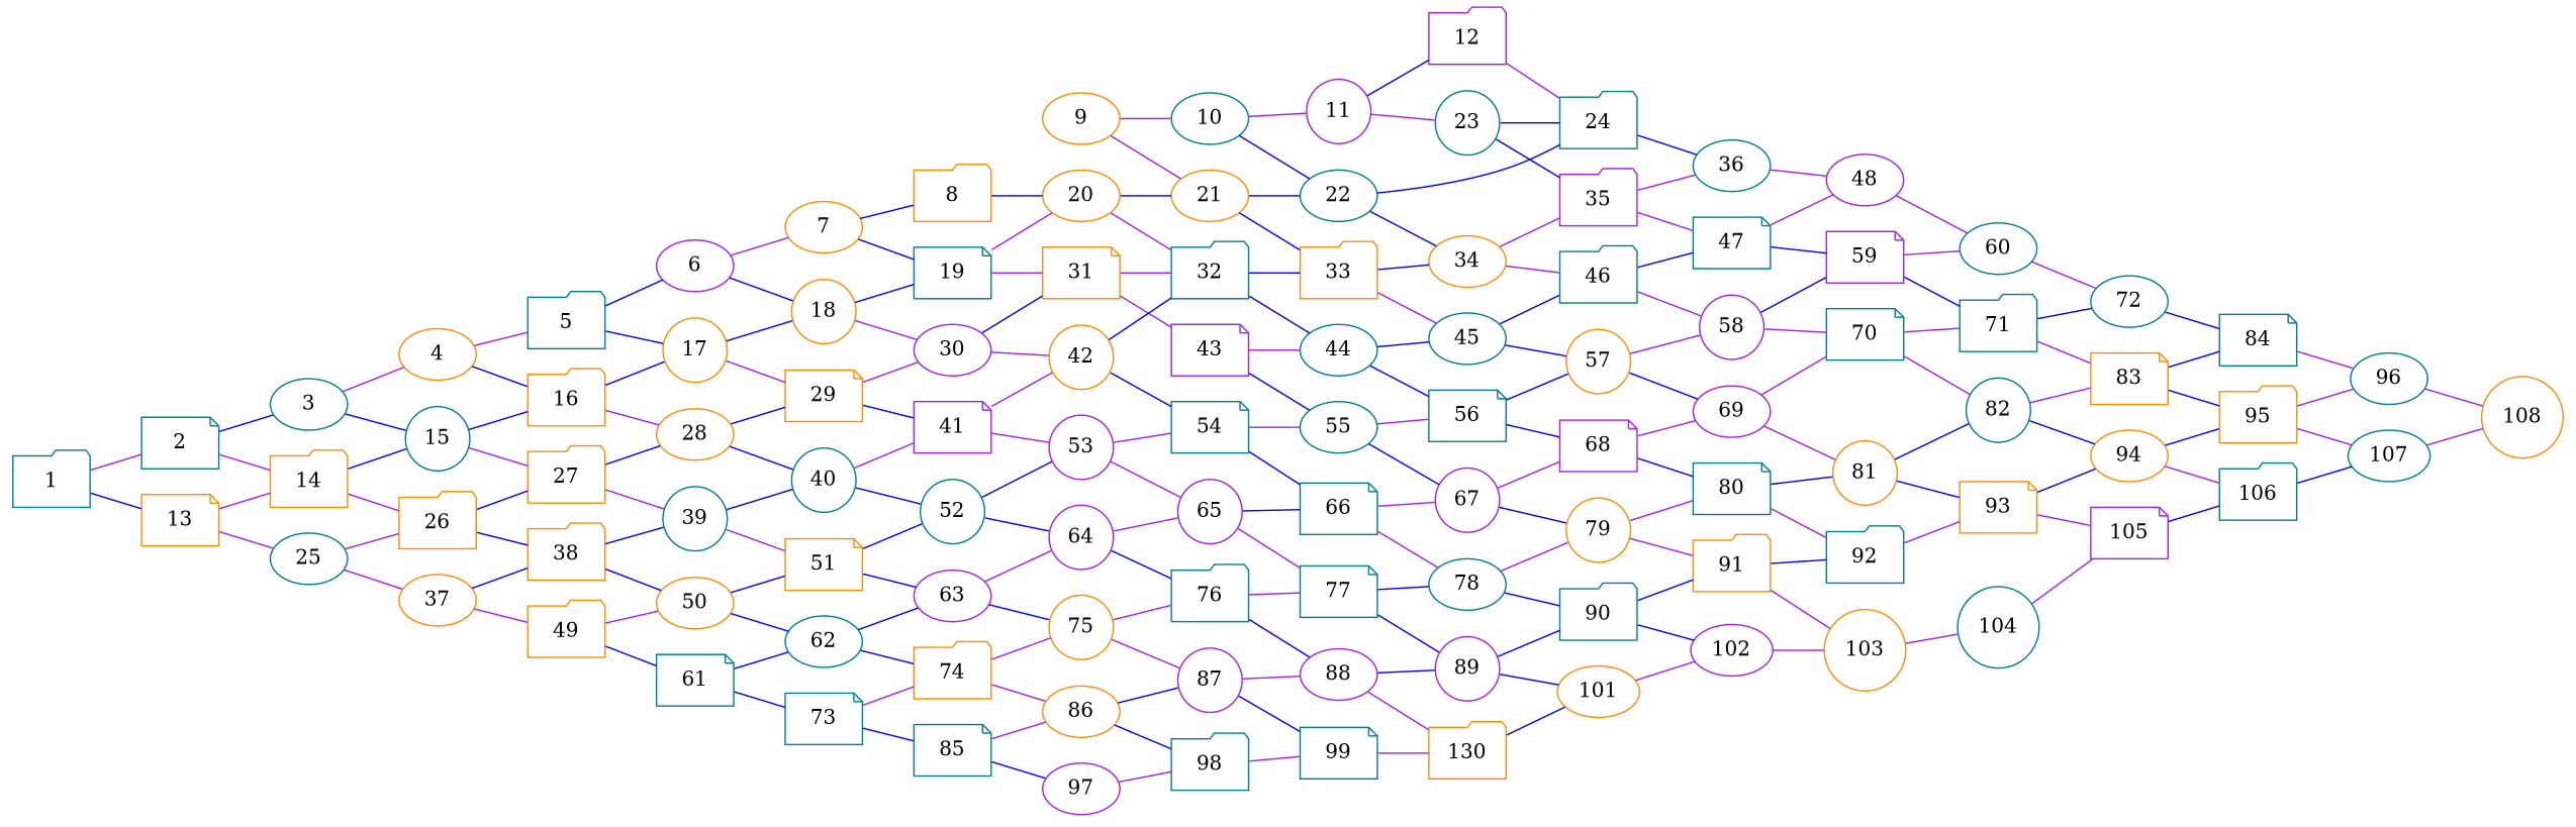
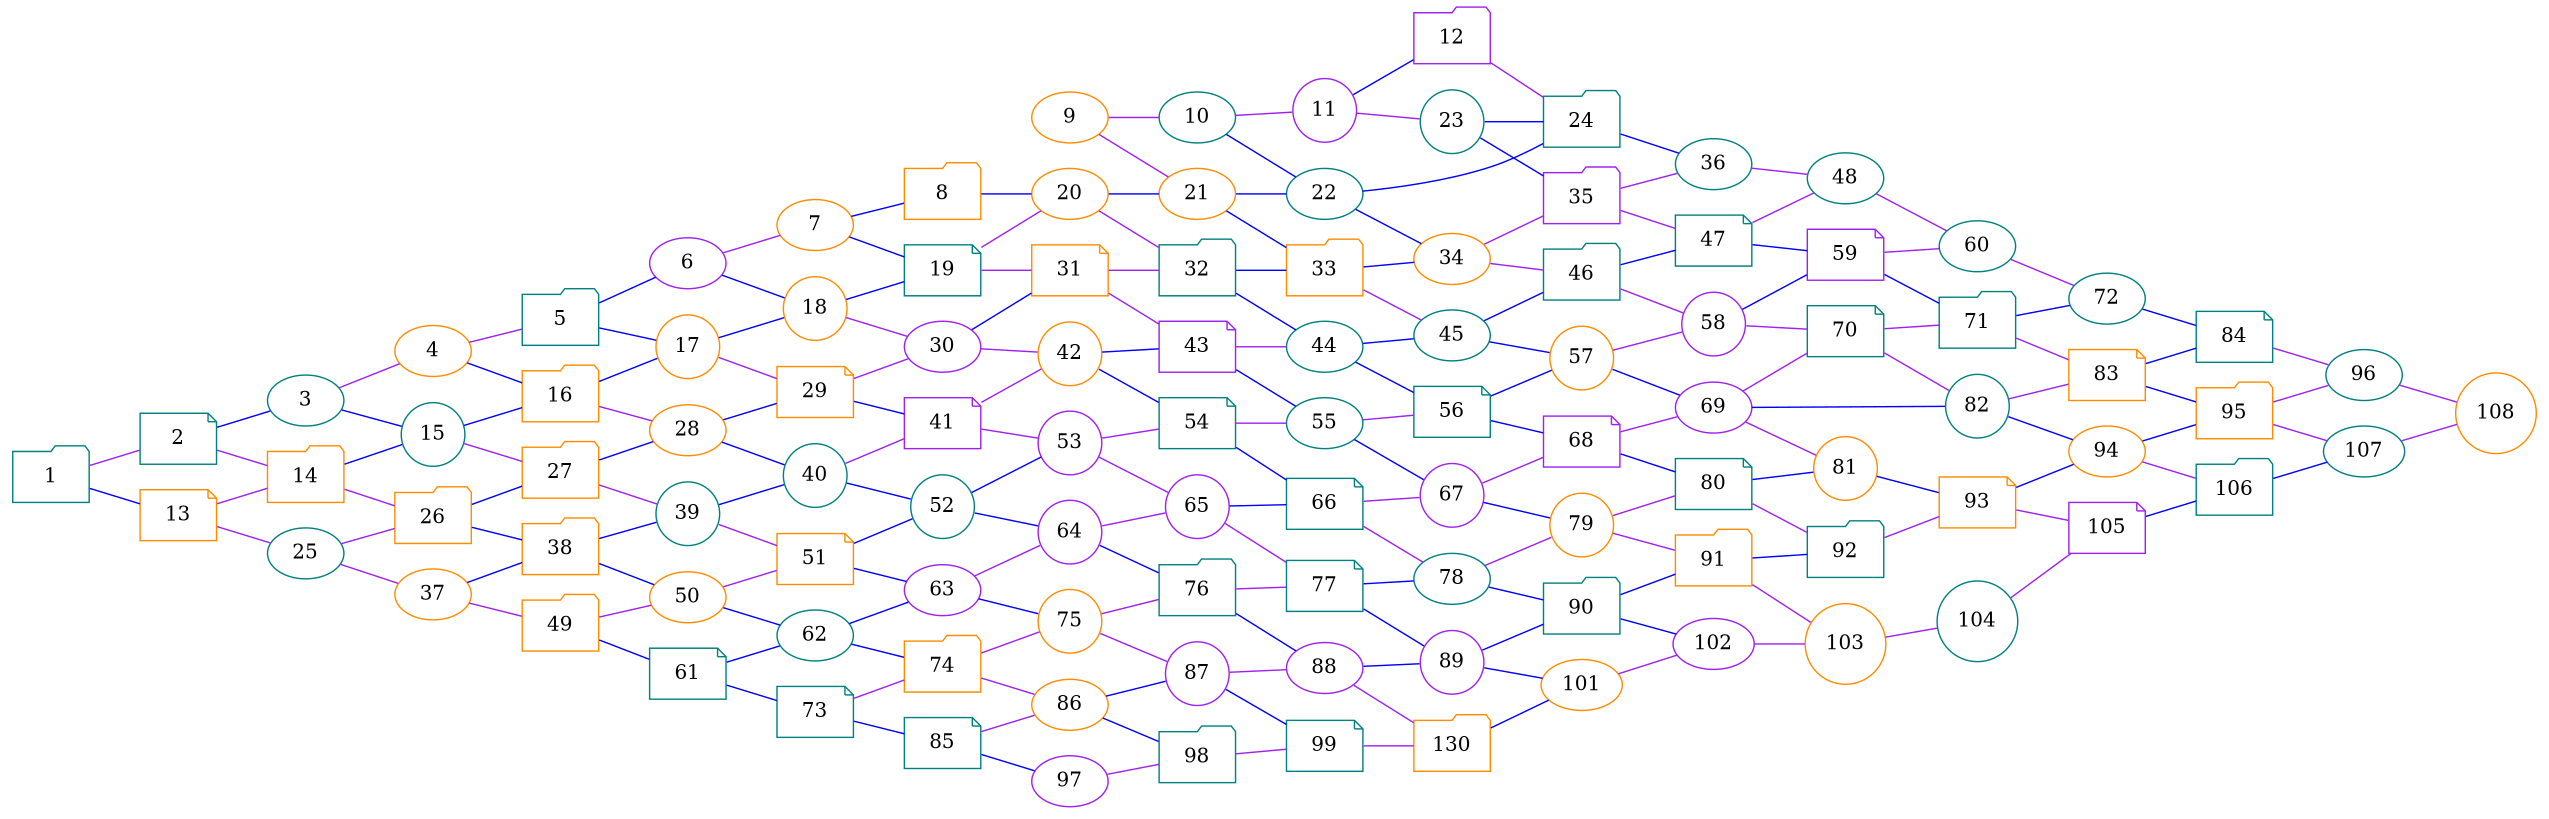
  graph {
    rankdir=LR
    node [color=teal shape=ellipse]
    edge [color=blue]
    1 [shape=folder]
    2 [shape=note]
    13 [color=darkorange shape=note]
    3
    14 [color=darkorange shape=folder]
    25
    4 [color=darkorange]
    15 [shape=circle]
    26 [color=darkorange shape=folder]
    5 [shape=folder]
    16 [color=darkorange shape=folder]
    27 [color=darkorange shape=folder]
    6 [color=purple]
    17 [color=darkorange shape=circle]
    28 [color=darkorange]
    7 [color=darkorange]
    18 [color=darkorange shape=circle]
    29 [color=darkorange shape=note]
    8 [color=darkorange shape=folder]
    19 [shape=note]
    30 [color=purple]
    20 [color=darkorange]
    31 [color=darkorange shape=note]
    9 [color=darkorange]
    10
    21 [color=darkorange]
    32 [shape=folder]
    11 [color=purple shape=circle]
    22
    33 [color=darkorange shape=folder]
    12 [color=purple shape=folder]
    23 [shape=circle]
    24 [shape=folder]
    34 [color=darkorange]
    35 [color=purple shape=folder]
    36
    37 [color=darkorange]
    38 [color=darkorange shape=folder]
    39 [shape=circle]
    40 [shape=circle]
    41 [color=purple shape=note]
    42 [color=darkorange shape=circle]
    43 [color=purple shape=note]
    44
    45
    46 [shape=folder]
    47 [shape=note]
-   48 [color=purple]
+   48
    49 [color=darkorange shape=folder]
    50 [color=darkorange]
    51 [color=darkorange shape=note]
    52 [shape=circle]
    53 [color=purple shape=circle]
    54 [shape=note]
    55
    56 [shape=note]
    57 [color=darkorange shape=circle]
    58 [color=purple shape=circle]
    59 [color=purple shape=note]
    60
    61 [shape=note]
    62
    63 [color=purple]
    64 [color=purple shape=circle]
    65 [color=purple shape=circle]
    66 [shape=note]
    67 [color=purple shape=circle]
    68 [color=purple shape=note]
    69 [color=purple]
    70 [shape=note]
    71 [shape=folder]
    72
    73 [shape=note]
    74 [color=darkorange shape=folder]
    75 [color=darkorange shape=circle]
    76 [shape=folder]
    77 [shape=note]
    78
    79 [color=darkorange shape=circle]
    80 [shape=note]
    81 [color=darkorange shape=circle]
    82 [shape=circle]
    83 [color=darkorange shape=note]
    84 [shape=note]
    85 [shape=note]
    86 [color=darkorange]
    87 [color=purple shape=circle]
    88 [color=purple]
    89 [color=purple shape=circle]
    90 [shape=folder]
    91 [color=darkorange shape=folder]
    92 [shape=folder]
    93 [color=darkorange shape=note]
    94 [color=darkorange]
    95 [color=darkorange shape=folder]
    96
    97 [color=purple]
    98 [shape=folder]
    99 [shape=note]
    n100 [color=darkorange label=130 shape=folder]
    101 [color=darkorange]
    102 [color=purple]
    103 [color=darkorange shape=circle]
    105 [color=purple shape=note]
    106 [shape=folder]
    107
    108 [color=darkorange shape=circle]
    104 [shape=circle]
    1 -- 2 [color=purple]
    1 -- 13
    2 -- 3
    2 -- 14 [color=purple]
    13 -- 14 [color=purple]
    13 -- 25 [color=purple]
    3 -- 4 [color=purple]
    3 -- 15
    14 -- 15
    14 -- 26 [color=purple]
    25 -- 26 [color=purple]
    25 -- 37 [color=purple]
    4 -- 5 [color=purple]
    4 -- 16
    15 -- 16
    15 -- 27 [color=purple]
    26 -- 27
    26 -- 38
    5 -- 6
    5 -- 17
    16 -- 17
    16 -- 28 [color=purple]
    27 -- 28
    27 -- 39 [color=purple]
    6 -- 7 [color=purple]
    6 -- 18
    17 -- 18
    17 -- 29 [color=purple]
    28 -- 29
    28 -- 40
    7 -- 8
    7 -- 19
    18 -- 19
    18 -- 30 [color=purple]
    29 -- 30 [color=purple]
    29 -- 41
    8 -- 20
    19 -- 20 [color=purple]
    19 -- 31 [color=purple]
    30 -- 31
    30 -- 42 [color=purple]
    20 -- 21
    20 -- 32 [color=purple]
    31 -- 32 [color=purple]
    31 -- 43 [color=purple]
    9 -- 10 [color=purple]
    9 -- 21 [color=purple]
    10 -- 11 [color=purple]
    10 -- 22
    21 -- 22
    21 -- 33
    32 -- 33
    32 -- 44
    11 -- 12
    11 -- 23 [color=purple]
    22 -- 24
    22 -- 34
    33 -- 34
    33 -- 45 [color=purple]
    12 -- 24 [color=purple]
    23 -- 24
    23 -- 35
    24 -- 36
    34 -- 35 [color=purple]
    34 -- 46 [color=purple]
    35 -- 36 [color=purple]
    35 -- 47 [color=purple]
    36 -- 48 [color=purple]
    37 -- 38
    37 -- 49 [color=purple]
    38 -- 39
    38 -- 50
    39 -- 40
    39 -- 51 [color=purple]
    40 -- 41 [color=purple]
    40 -- 52
    41 -- 42 [color=purple]
    41 -- 53 [color=purple]
-   42 -- 32
+   42 -- 43
    42 -- 54
    43 -- 44 [color=purple]
    43 -- 55
    44 -- 45
    44 -- 56
    45 -- 46
    45 -- 57
    46 -- 47
    46 -- 58 [color=purple]
    47 -- 48 [color=purple]
    47 -- 59
    48 -- 60 [color=purple]
    49 -- 50 [color=purple]
    49 -- 61
-   50 -- 51
+   50 -- 51 [color=purple]
    50 -- 62
    51 -- 52
    51 -- 63
    52 -- 53
    52 -- 64
    53 -- 54 [color=purple]
    53 -- 65 [color=purple]
    54 -- 55 [color=purple]
    54 -- 66
    55 -- 56 [color=purple]
    55 -- 67
    56 -- 57
    56 -- 68
    57 -- 58 [color=purple]
    57 -- 69
    58 -- 59
    58 -- 70 [color=purple]
    59 -- 60 [color=purple]
    59 -- 71
    60 -- 72 [color=purple]
    61 -- 62
    61 -- 73
    62 -- 63
    62 -- 74
    63 -- 64 [color=purple]
    63 -- 75
    64 -- 65 [color=purple]
    64 -- 76
    65 -- 66
    65 -- 77 [color=purple]
    66 -- 67 [color=purple]
    66 -- 78 [color=purple]
    67 -- 68 [color=purple]
    67 -- 79
    68 -- 69 [color=purple]
    68 -- 80
    69 -- 70 [color=purple]
    69 -- 81 [color=purple]
    70 -- 71 [color=purple]
    70 -- 82 [color=purple]
    71 -- 72
    71 -- 83 [color=purple]
    72 -- 84
    73 -- 74 [color=purple]
    73 -- 85
    74 -- 75 [color=purple]
    74 -- 86 [color=purple]
    75 -- 76 [color=purple]
    75 -- 87 [color=purple]
    76 -- 77 [color=purple]
    76 -- 88
    77 -- 78
    77 -- 89
    78 -- 79 [color=purple]
    78 -- 90
    79 -- 80 [color=purple]
    79 -- 91 [color=purple]
    80 -- 81
    80 -- 92 [color=purple]
-   81 -- 82
+   69 -- 82
    81 -- 93
    82 -- 83 [color=purple]
    82 -- 94
    83 -- 84
    83 -- 95
    84 -- 96 [color=purple]
    85 -- 86 [color=purple]
    85 -- 97
    86 -- 87
    86 -- 98
    87 -- 88 [color=purple]
    87 -- 99
    88 -- 89
    88 -- n100 [color=purple]
    89 -- 90
    89 -- 101
    90 -- 91
    90 -- 102
    91 -- 92
    91 -- 103 [color=purple]
    92 -- 93 [color=purple]
    93 -- 94
    93 -- 105 [color=purple]
    94 -- 95
    94 -- 106 [color=purple]
    95 -- 96 [color=purple]
    95 -- 107 [color=purple]
    96 -- 108 [color=purple]
    97 -- 98 [color=purple]
    98 -- 99 [color=purple]
    99 -- n100 [color=purple]
    n100 -- 101
    101 -- 102 [color=purple]
    102 -- 103 [color=purple]
    103 -- 104 [color=purple]
    105 -- 106
    106 -- 107
    107 -- 108 [color=purple]
    104 -- 105 [color=purple]
  }
